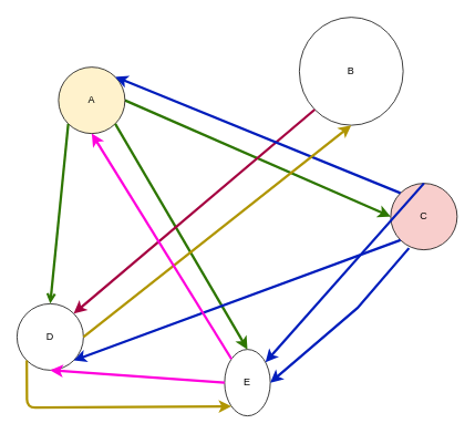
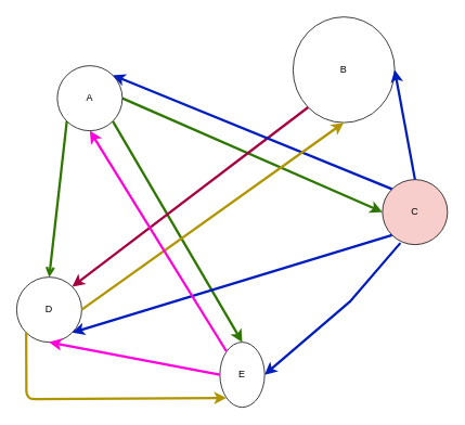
  <mxCell id="0" />
  <mxCell id="1" parent="0" />
  <mxCell id="2" style="rounded=0;orthogonalLoop=1;jettySize=auto;html=1;entryX=0;entryY=0.5;entryDx=0;entryDy=0;strokeWidth=3;exitX=1;exitY=0.5;exitDx=0;exitDy=0;fillColor=#60a917;strokeColor=#2D7600;" edge="1" parent="1" source="3" target="5"><mxGeometry relative="1" as="geometry" /></mxCell>
- <mxCell id="3" value="A" style="ellipse;whiteSpace=wrap;html=1;aspect=fixed;fillColor=#fff2cc;" vertex="1" parent="1"><mxGeometry x="70" y="80" width="80" height="80" as="geometry" /></mxCell>
+ <mxCell id="3" value="A" style="ellipse;whiteSpace=wrap;html=1;aspect=fixed;" vertex="1" parent="1"><mxGeometry x="70" y="80" width="80" height="80" as="geometry" /></mxCell>
  <mxCell id="4" value="B" style="ellipse;whiteSpace=wrap;html=1;aspect=fixed;" vertex="1" parent="1"><mxGeometry x="360" y="20" width="125" height="130" as="geometry" /></mxCell>
  <mxCell id="5" value="C" style="ellipse;whiteSpace=wrap;html=1;aspect=fixed;fillColor=#f8cecc;" vertex="1" parent="1"><mxGeometry x="470" y="220" width="80" height="80" as="geometry" /></mxCell>
  <mxCell id="6" value="E" style="ellipse;whiteSpace=wrap;html=1;aspect=fixed;" vertex="1" parent="1"><mxGeometry x="270" y="420" width="55" height="80" as="geometry" /></mxCell>
- <mxCell id="7" value="D" style="ellipse;whiteSpace=wrap;html=1;aspect=fixed;" vertex="1" parent="1"><mxGeometry x="20" y="365" width="80" height="80" as="geometry" /></mxCell>
+ <mxCell id="7" value="D" style="ellipse;whiteSpace=wrap;html=1;aspect=fixed;" vertex="1" parent="1"><mxGeometry x="20" y="340" width="80" height="80" as="geometry" /></mxCell>
  <mxCell id="8" style="rounded=0;orthogonalLoop=1;jettySize=auto;html=1;entryX=0.5;entryY=0;entryDx=0;entryDy=0;strokeWidth=3;exitX=0;exitY=1;exitDx=0;exitDy=0;fillColor=#60a917;strokeColor=#2D7600;endArrow=open;" edge="1" parent="1" source="3" target="7"><mxGeometry relative="1" as="geometry"><mxPoint x="157" y="144" as="sourcePoint" /><mxPoint x="480" y="270" as="targetPoint" /></mxGeometry></mxCell>
  <mxCell id="9" style="rounded=0;orthogonalLoop=1;jettySize=auto;html=1;entryX=0.5;entryY=0;entryDx=0;entryDy=0;strokeWidth=3;exitX=1;exitY=1;exitDx=0;exitDy=0;fillColor=#60a917;strokeColor=#2D7600;" edge="1" parent="1" source="3" target="6"><mxGeometry relative="1" as="geometry"><mxPoint x="120" y="170" as="sourcePoint" /><mxPoint x="70" y="350" as="targetPoint" /></mxGeometry></mxCell>
  <mxCell id="10" style="rounded=0;orthogonalLoop=1;jettySize=auto;html=1;entryX=1;entryY=0;entryDx=0;entryDy=0;strokeWidth=3;exitX=0;exitY=1;exitDx=0;exitDy=0;fillColor=#d80073;strokeColor=#A50040;" edge="1" parent="1" source="4" target="7"><mxGeometry relative="1" as="geometry"><mxPoint x="148" y="158" as="sourcePoint" /><mxPoint x="320" y="430" as="targetPoint" /></mxGeometry></mxCell>
  <mxCell id="11" style="rounded=0;orthogonalLoop=1;jettySize=auto;html=1;entryX=1;entryY=0;entryDx=0;entryDy=0;strokeWidth=3;exitX=0;exitY=0;exitDx=0;exitDy=0;fillColor=#0050ef;strokeColor=#001DBC;" edge="1" parent="1" source="5" target="3"><mxGeometry relative="1" as="geometry"><mxPoint x="382" y="98" as="sourcePoint" /><mxPoint x="98" y="362" as="targetPoint" /></mxGeometry></mxCell>
- <mxCell id="12" style="rounded=0;orthogonalLoop=1;jettySize=auto;html=1;strokeWidth=3;exitX=0.5;exitY=0;exitDx=0;exitDy=0;fillColor=#0050ef;strokeColor=#001DBC;" edge="1" parent="1" source="5" target="6"><mxGeometry relative="1" as="geometry"><mxPoint x="492" y="242" as="sourcePoint" /><mxPoint x="148" y="102" as="targetPoint" /></mxGeometry></mxCell>
+ <mxCell id="12" style="rounded=0;orthogonalLoop=1;jettySize=auto;html=1;entryX=1;entryY=0.5;entryDx=0;entryDy=0;strokeWidth=3;exitX=0.5;exitY=0;exitDx=0;exitDy=0;fillColor=#0050ef;strokeColor=#001DBC;" edge="1" parent="1" source="5" target="4"><mxGeometry relative="1" as="geometry"><mxPoint x="492" y="242" as="sourcePoint" /><mxPoint x="148" y="102" as="targetPoint" /></mxGeometry></mxCell>
  <mxCell id="13" style="rounded=0;orthogonalLoop=1;jettySize=auto;html=1;entryX=1;entryY=1;entryDx=0;entryDy=0;strokeWidth=3;exitX=0;exitY=1;exitDx=0;exitDy=0;fillColor=#0050ef;strokeColor=#001DBC;" edge="1" parent="1" source="5" target="7"><mxGeometry relative="1" as="geometry"><mxPoint x="520" y="230" as="sourcePoint" /><mxPoint x="450" y="70" as="targetPoint" /></mxGeometry></mxCell>
  <mxCell id="14" style="rounded=0;orthogonalLoop=1;jettySize=auto;html=1;entryX=1;entryY=0.5;entryDx=0;entryDy=0;strokeWidth=3;exitX=0;exitY=1;exitDx=0;exitDy=0;fillColor=#0050ef;strokeColor=#001DBC;" edge="1" parent="1" target="6"><mxGeometry relative="1" as="geometry"><mxPoint x="492" y="298" as="sourcePoint" /><mxPoint x="110" y="390" as="targetPoint" /><Array as="points"><mxPoint x="430" y="370" /></Array></mxGeometry></mxCell>
  <mxCell id="15" style="rounded=0;orthogonalLoop=1;jettySize=auto;html=1;entryX=0.5;entryY=1;entryDx=0;entryDy=0;strokeWidth=3;fillColor=#e3c800;strokeColor=#B09500;exitX=1;exitY=0.5;exitDx=0;exitDy=0;" edge="1" parent="1" source="7" target="4"><mxGeometry relative="1" as="geometry"><mxPoint x="90" y="362" as="sourcePoint" /><mxPoint x="98" y="362" as="targetPoint" /></mxGeometry></mxCell>
  <mxCell id="16" style="rounded=1;orthogonalLoop=1;jettySize=auto;html=1;entryX=0;entryY=1;entryDx=0;entryDy=0;strokeWidth=3;fillColor=#e3c800;strokeColor=#B09500;exitX=0;exitY=1;exitDx=0;exitDy=0;curved=0;" edge="1" parent="1" source="7" target="6"><mxGeometry relative="1" as="geometry"><mxPoint x="110" y="390" as="sourcePoint" /><mxPoint x="410" y="110" as="targetPoint" /><Array as="points"><mxPoint x="32" y="490" /></Array></mxGeometry></mxCell>
  <mxCell id="17" style="rounded=0;orthogonalLoop=1;jettySize=auto;html=1;entryX=0.5;entryY=1;entryDx=0;entryDy=0;strokeWidth=3;fillColor=#d80073;strokeColor=#ff00dd;exitX=0;exitY=0;exitDx=0;exitDy=0;" edge="1" parent="1" source="6" target="3"><mxGeometry relative="1" as="geometry"><mxPoint x="70" y="430" as="sourcePoint" /><mxPoint x="280" y="470" as="targetPoint" /></mxGeometry></mxCell>
  <mxCell id="18" style="rounded=0;orthogonalLoop=1;jettySize=auto;html=1;entryX=0.5;entryY=1;entryDx=0;entryDy=0;strokeWidth=3;fillColor=#d80073;strokeColor=#ff00dd;exitX=0;exitY=0.5;exitDx=0;exitDy=0;" edge="1" parent="1" source="6" target="7"><mxGeometry relative="1" as="geometry"><mxPoint x="292" y="442" as="sourcePoint" /><mxPoint x="120" y="170" as="targetPoint" /></mxGeometry></mxCell>
